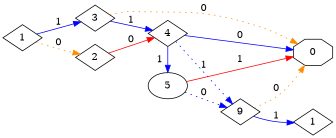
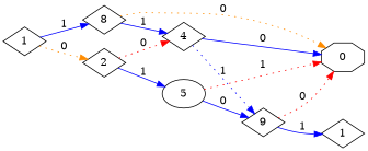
  digraph {
    rankdir=LR
    node [shape=diamond]
    edge [color=blue style=dotted]
    1 [lable=a]
    2 [lable=b]
-   3 [lable=b]
+   3 [lable=b label=8]
    4 [lable=c]
    5 [lable=c shape=ellipse]
    9 [lable=d]
    n7 [label=0 shape=octagon]
    n8 [label=1]
    subgraph sub_1 {
      rank=same
      1
    }
    subgraph sub_2 {
      rank=same
      2
      3
    }
    subgraph sub_3 {
      rank=same
      4
      5
    }
    subgraph sub_4 {
      rank=same
      9
    }
    1 -> 2 [color=darkorange label=0]
    1 -> 3 [label=1 style=solid]
-   2 -> 4 [color=red label=0 style=solid]
-   4 -> 5 [label=1 style=solid]
+   2 -> 4 [color=red label=0]
+   2 -> 5 [label=1 style=solid]
    3 -> 4 [label=1 style=solid]
    3 -> n7 [color=darkorange label=0]
    4 -> 9 [label=1]
    4 -> n7 [label=0 style=solid]
-   5 -> 9 [label=0]
-   5 -> n7 [color=red label=1 style=solid]
-   9 -> n7 [color=darkorange label=0]
+   5 -> 9 [label=0 style=solid]
+   5 -> n7 [color=red label=1]
+   9 -> n7 [color=red label=0]
    9 -> n8 [label=1 style=solid]
  }
